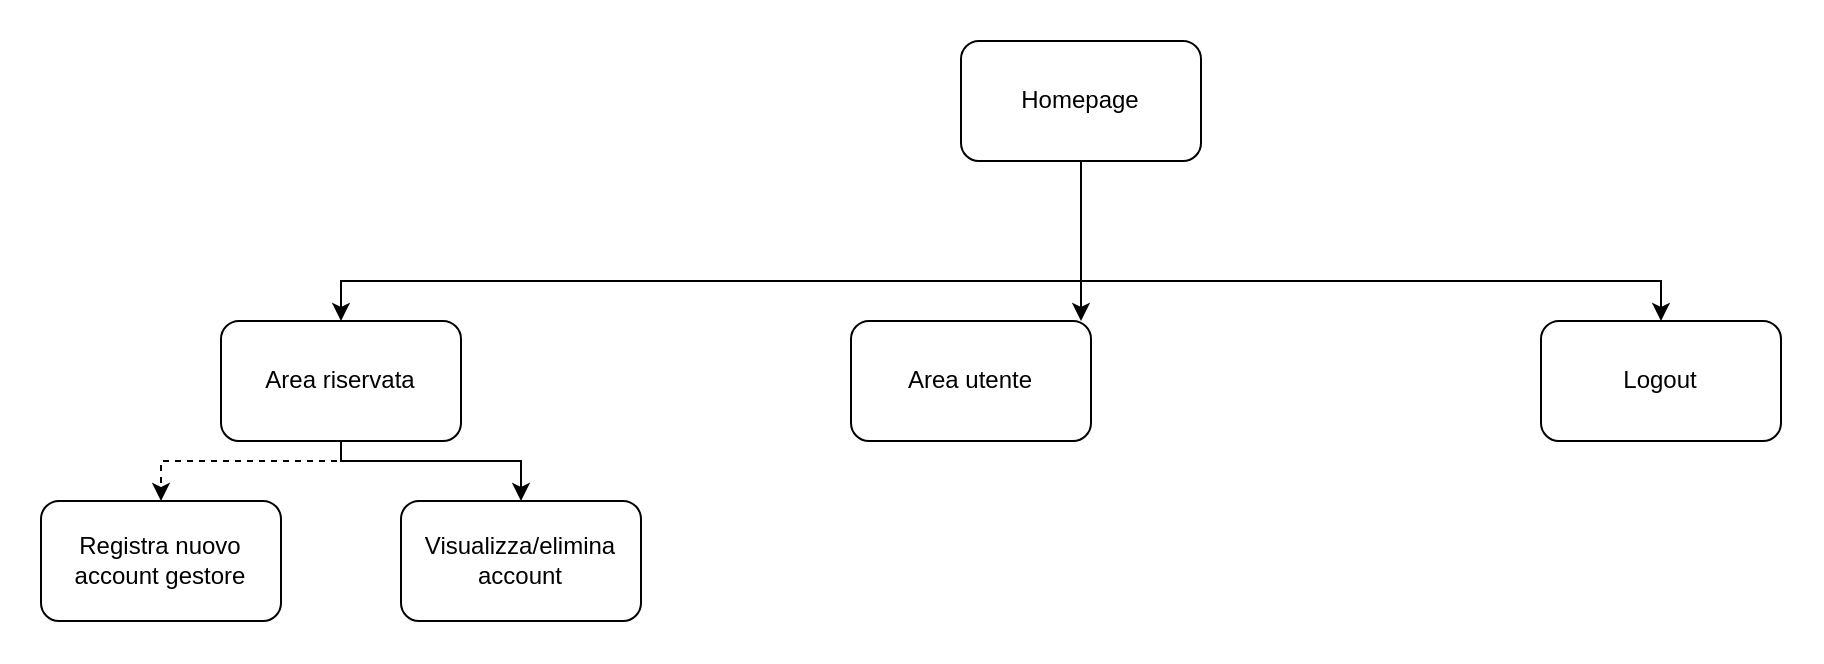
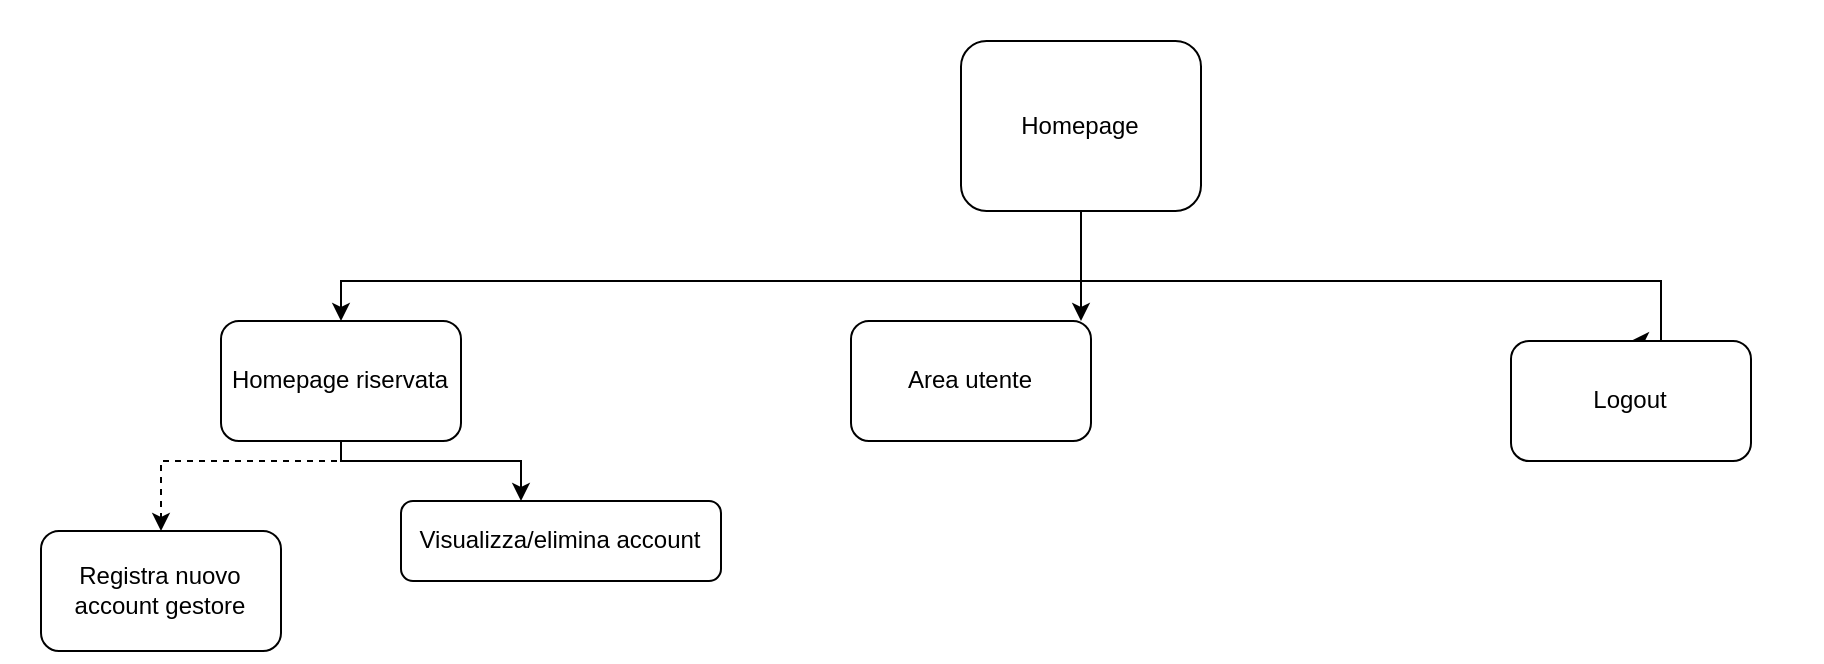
  <mxCell id="0" />
  <mxCell id="1" parent="0" />
  <mxCell id="2" value="" style="edgeStyle=orthogonalEdgeStyle;rounded=0;orthogonalLoop=1;jettySize=auto;html=1;" edge="1" parent="1" source="5" target="9"><mxGeometry relative="1" as="geometry"><Array as="points"><mxPoint x="540" y="160" /><mxPoint x="540" y="160" /></Array></mxGeometry></mxCell>
  <mxCell id="3" style="edgeStyle=orthogonalEdgeStyle;rounded=0;orthogonalLoop=1;jettySize=auto;html=1;" edge="1" parent="1" target="8"><mxGeometry relative="1" as="geometry"><mxPoint x="540" y="140" as="sourcePoint" /><Array as="points"><mxPoint x="360" y="140" /><mxPoint x="170" y="140" /></Array></mxGeometry></mxCell>
  <mxCell id="4" style="edgeStyle=orthogonalEdgeStyle;rounded=0;orthogonalLoop=1;jettySize=auto;html=1;exitX=0.5;exitY=1;exitDx=0;exitDy=0;entryX=0.5;entryY=0;entryDx=0;entryDy=0;" edge="1" parent="1" source="5" target="10"><mxGeometry relative="1" as="geometry"><Array as="points"><mxPoint x="540" y="140" /><mxPoint x="830" y="140" /></Array></mxGeometry></mxCell>
- <mxCell id="5" value="Homepage" style="rounded=1;whiteSpace=wrap;html=1;" vertex="1" parent="1"><mxGeometry x="480" width="120" height="60" as="geometry" y="20" /></mxCell>
+ <mxCell id="5" value="Homepage" style="rounded=1;whiteSpace=wrap;html=1;" vertex="1" parent="1"><mxGeometry x="480" y="20" width="120" height="85" as="geometry" /></mxCell>
  <mxCell id="6" style="edgeStyle=orthogonalEdgeStyle;rounded=0;orthogonalLoop=1;jettySize=auto;html=1;exitX=0.5;exitY=1;exitDx=0;exitDy=0;entryX=0.5;entryY=0;entryDx=0;entryDy=0;dashed=1;" edge="1" parent="1" source="8" target="12"><mxGeometry relative="1" as="geometry"><Array as="points"><mxPoint x="170" y="230" /><mxPoint x="80" y="230" /></Array></mxGeometry></mxCell>
  <mxCell id="7" style="edgeStyle=orthogonalEdgeStyle;rounded=0;orthogonalLoop=1;jettySize=auto;html=1;exitX=0.5;exitY=1;exitDx=0;exitDy=0;" edge="1" parent="1" source="8" target="11"><mxGeometry relative="1" as="geometry"><Array as="points"><mxPoint x="170" y="230" /><mxPoint x="260" y="230" /></Array></mxGeometry></mxCell>
- <mxCell id="8" value="Area riservata" style="rounded=1;whiteSpace=wrap;html=1;" vertex="1" parent="1"><mxGeometry x="110" y="160" width="120" height="60" as="geometry" /></mxCell>
+ <mxCell id="8" value="Homepage riservata" style="rounded=1;whiteSpace=wrap;html=1;" vertex="1" parent="1"><mxGeometry x="110" y="160" width="120" height="60" as="geometry" /></mxCell>
  <mxCell id="9" value="Area utente" style="rounded=1;whiteSpace=wrap;html=1;" vertex="1" parent="1"><mxGeometry x="425" y="160" width="120" height="60" as="geometry" /></mxCell>
- <mxCell id="10" value="Logout" style="rounded=1;whiteSpace=wrap;html=1;" vertex="1" parent="1"><mxGeometry x="770" y="160" width="120" height="60" as="geometry" /></mxCell>
- <mxCell id="11" value="Visualizza/elimina account" style="rounded=1;whiteSpace=wrap;html=1;" vertex="1" parent="1"><mxGeometry x="200" y="250" width="120" height="60" as="geometry" /></mxCell>
- <mxCell id="12" value="Registra nuovo account gestore" style="rounded=1;whiteSpace=wrap;html=1;" vertex="1" parent="1"><mxGeometry x="20" y="250" width="120" height="60" as="geometry" /></mxCell>
+ <mxCell id="10" value="Logout" style="rounded=1;whiteSpace=wrap;html=1;" vertex="1" parent="1"><mxGeometry x="755" y="170" width="120" height="60" as="geometry" /></mxCell>
+ <mxCell id="11" value="Visualizza/elimina account" style="rounded=1;whiteSpace=wrap;html=1;" vertex="1" parent="1"><mxGeometry x="200" y="250" width="160" height="40" as="geometry" /></mxCell>
+ <mxCell id="12" value="Registra nuovo account gestore" style="rounded=1;whiteSpace=wrap;html=1;" vertex="1" parent="1"><mxGeometry x="20" y="265" width="120" height="60" as="geometry" /></mxCell>
